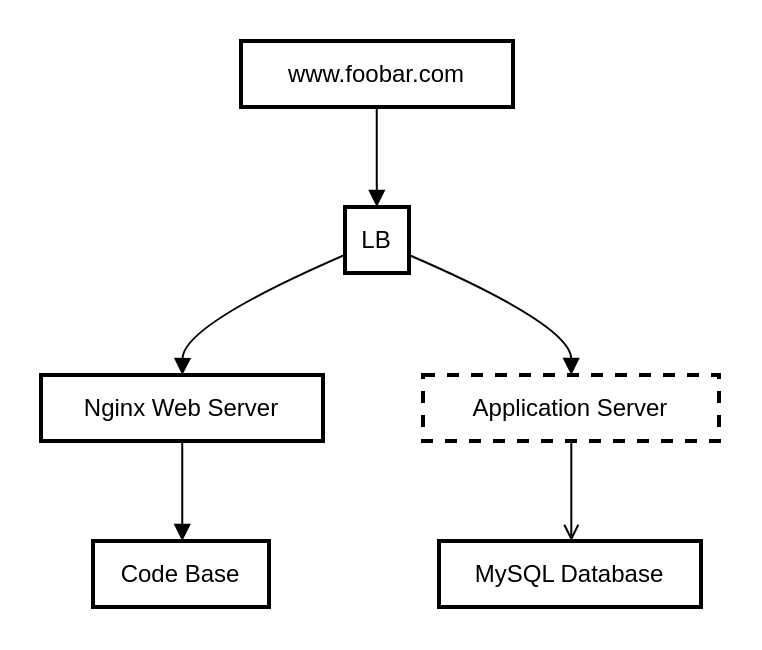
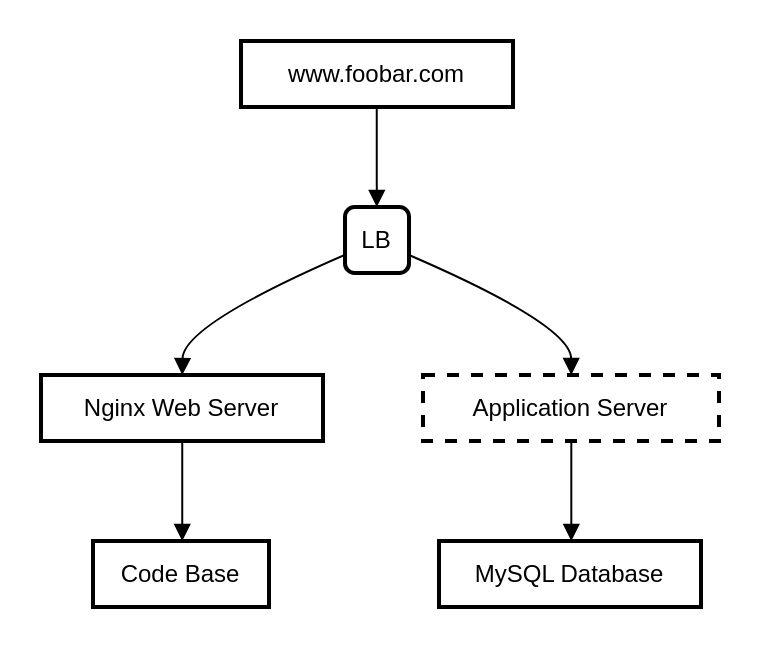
  <mxCell id="0" />
  <mxCell id="1" parent="0" />
  <mxCell id="2" value="www.foobar.com" style="whiteSpace=wrap;strokeWidth=2;" vertex="1" parent="1"><mxGeometry x="120" width="136" height="33" as="geometry" y="20" /></mxCell>
- <mxCell id="3" value="LB" style="whiteSpace=wrap;strokeWidth=2;" vertex="1" parent="1"><mxGeometry x="172" y="103" width="32" height="33" as="geometry" /></mxCell>
+ <mxCell id="3" value="LB" style="whiteSpace=wrap;strokeWidth=2;rounded=1;" vertex="1" parent="1"><mxGeometry x="172" y="103" width="32" height="33" as="geometry" /></mxCell>
  <mxCell id="4" value="Nginx Web Server" style="whiteSpace=wrap;strokeWidth=2;" vertex="1" parent="1"><mxGeometry y="187" width="141" height="33" as="geometry" x="20" /></mxCell>
  <mxCell id="5" value="Application Server" style="whiteSpace=wrap;strokeWidth=2;dashed=1;" vertex="1" parent="1"><mxGeometry x="211" y="187" width="148" height="33" as="geometry" /></mxCell>
  <mxCell id="6" value="MySQL Database" style="whiteSpace=wrap;strokeWidth=2;" vertex="1" parent="1"><mxGeometry x="219" y="270" width="131" height="33" as="geometry" /></mxCell>
  <mxCell id="7" value="Code Base" style="whiteSpace=wrap;strokeWidth=2;" vertex="1" parent="1"><mxGeometry x="46" y="270" width="88" height="33" as="geometry" /></mxCell>
  <mxCell id="8" value="" style="curved=1;startArrow=none;endArrow=block;exitX=0.499;exitY=1.012;entryX=0.497;entryY=0.012;" edge="1" parent="1" source="2" target="3"><mxGeometry relative="1" as="geometry"><Array as="points" /></mxGeometry></mxCell>
  <mxCell id="9" value="" style="curved=1;startArrow=none;endArrow=block;exitX=-0.006;exitY=0.727;entryX=0.501;entryY=-0.006;" edge="1" parent="1" source="3" target="4"><mxGeometry relative="1" as="geometry"><Array as="points"><mxPoint x="91" y="162" /></Array></mxGeometry></mxCell>
  <mxCell id="10" value="" style="curved=1;startArrow=none;endArrow=block;exitX=0.999;exitY=0.727;entryX=0.501;entryY=-0.006;" edge="1" parent="1" source="3" target="5"><mxGeometry relative="1" as="geometry"><Array as="points"><mxPoint x="285" y="162" /></Array></mxGeometry></mxCell>
- <mxCell id="11" value="" style="curved=1;startArrow=none;endArrow=open;exitX=0.501;exitY=1.006;entryX=0.505;entryY=0.006;" edge="1" parent="1" source="5" target="6"><mxGeometry relative="1" as="geometry"><Array as="points" /></mxGeometry></mxCell>
+ <mxCell id="11" value="" style="curved=1;startArrow=none;endArrow=block;exitX=0.501;exitY=1.006;entryX=0.505;entryY=0.006;" edge="1" parent="1" source="5" target="6"><mxGeometry relative="1" as="geometry"><Array as="points" /></mxGeometry></mxCell>
  <mxCell id="12" value="" style="curved=1;startArrow=none;endArrow=block;exitX=0.501;exitY=1.006;entryX=0.507;entryY=0.006;" edge="1" parent="1" source="4" target="7"><mxGeometry relative="1" as="geometry"><Array as="points" /></mxGeometry></mxCell>
